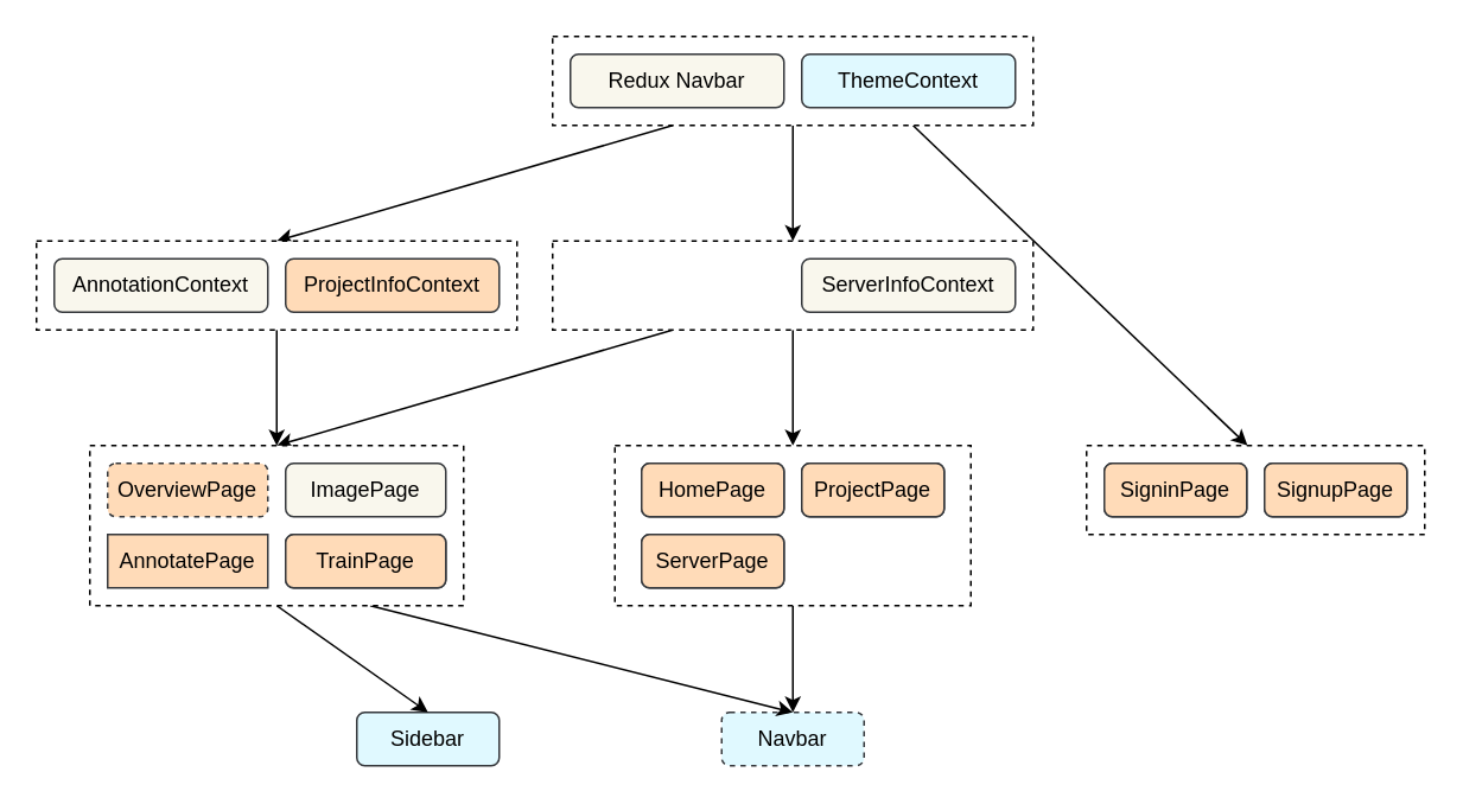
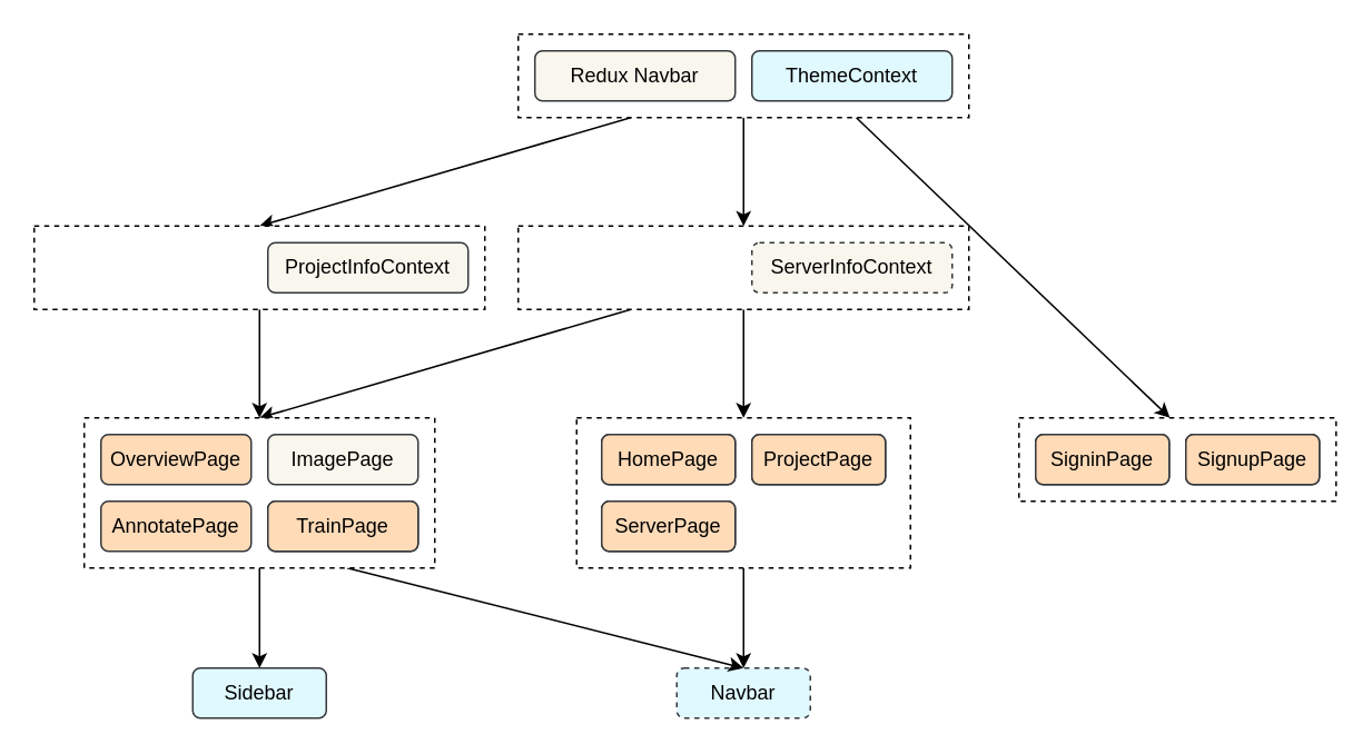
  <mxCell id="0" />
  <mxCell id="1" parent="0" />
  <mxCell id="2" value="" style="endArrow=classic;html=1;rounded=0;entryX=0.5;entryY=0;entryDx=0;entryDy=0;exitX=0.25;exitY=1;exitDx=0;exitDy=0;" edge="1" parent="1" source="35" target="42"><mxGeometry width="50" height="50" relative="1" as="geometry"><mxPoint x="380" y="70" as="sourcePoint" /><mxPoint x="195" y="310" as="targetPoint" /></mxGeometry></mxCell>
  <mxCell id="3" value="Navbar" style="rounded=1;whiteSpace=wrap;html=1;fillColor=#E0F9FF;strokeColor=#36393d;dashed=1;" parent="1" vertex="1"><mxGeometry x="405" y="400" width="80" height="30" as="geometry" /></mxCell>
- <mxCell id="4" value="Sidebar" style="rounded=1;whiteSpace=wrap;html=1;fillColor=#E0F9FF;strokeColor=#36393d;" parent="1" vertex="1"><mxGeometry x="200" y="400" width="80" height="30" as="geometry" /></mxCell>
+ <mxCell id="4" value="Sidebar" style="rounded=1;whiteSpace=wrap;html=1;fillColor=#E0F9FF;strokeColor=#36393d;" parent="1" vertex="1"><mxGeometry x="115" y="400" width="80" height="30" as="geometry" /></mxCell>
  <mxCell id="5" value="" style="endArrow=classic;html=1;rounded=0;entryX=0.5;entryY=0;entryDx=0;entryDy=0;exitX=0.5;exitY=1;exitDx=0;exitDy=0;" edge="1" parent="1" source="42" target="28"><mxGeometry width="50" height="50" relative="1" as="geometry"><mxPoint x="185" y="250" as="sourcePoint" /><mxPoint x="340" y="350" as="targetPoint" /></mxGeometry></mxCell>
  <mxCell id="6" value="" style="endArrow=classic;html=1;rounded=0;exitX=0.25;exitY=1;exitDx=0;exitDy=0;entryX=0.5;entryY=0;entryDx=0;entryDy=0;" edge="1" parent="1" source="39" target="28"><mxGeometry width="50" height="50" relative="1" as="geometry"><mxPoint x="195" y="270" as="sourcePoint" /><mxPoint x="370" y="280" as="targetPoint" /></mxGeometry></mxCell>
  <mxCell id="7" value="" style="endArrow=classic;html=1;rounded=0;exitX=0.5;exitY=1;exitDx=0;exitDy=0;" edge="1" parent="1" source="39" target="20"><mxGeometry width="50" height="50" relative="1" as="geometry"><mxPoint x="205" y="280" as="sourcePoint" /><mxPoint x="205" y="320" as="targetPoint" /></mxGeometry></mxCell>
  <mxCell id="8" value="" style="endArrow=classic;html=1;rounded=0;exitX=0.75;exitY=1;exitDx=0;exitDy=0;entryX=0.5;entryY=0;entryDx=0;entryDy=0;" edge="1" parent="1" source="28" target="3"><mxGeometry width="50" height="50" relative="1" as="geometry"><mxPoint x="215" y="290" as="sourcePoint" /><mxPoint x="215" y="330" as="targetPoint" /></mxGeometry></mxCell>
  <mxCell id="9" value="" style="endArrow=classic;html=1;rounded=0;entryX=0.5;entryY=0;entryDx=0;entryDy=0;entryPerimeter=0;exitX=0.5;exitY=1;exitDx=0;exitDy=0;" edge="1" parent="1" source="28" target="4"><mxGeometry width="50" height="50" relative="1" as="geometry"><mxPoint x="490" y="400" as="sourcePoint" /><mxPoint x="490" y="440" as="targetPoint" /></mxGeometry></mxCell>
  <mxCell id="10" value="" style="endArrow=classic;html=1;rounded=0;" edge="1" parent="1" source="20" target="3"><mxGeometry width="50" height="50" relative="1" as="geometry"><mxPoint x="500" y="380" as="sourcePoint" /><mxPoint x="230" y="440" as="targetPoint" /></mxGeometry></mxCell>
  <mxCell id="11" value="" style="endArrow=classic;html=1;rounded=0;entryX=0.5;entryY=0;entryDx=0;entryDy=0;exitX=0.5;exitY=1;exitDx=0;exitDy=0;" edge="1" parent="1" source="35" target="39"><mxGeometry width="50" height="50" relative="1" as="geometry"><mxPoint x="450" y="80" as="sourcePoint" /><mxPoint x="200" y="230" as="targetPoint" /></mxGeometry></mxCell>
  <mxCell id="12" value="" style="endArrow=classic;html=1;rounded=0;entryX=0.476;entryY=0;entryDx=0;entryDy=0;entryPerimeter=0;exitX=0.75;exitY=1;exitDx=0;exitDy=0;" edge="1" parent="1" source="35" target="14"><mxGeometry width="50" height="50" relative="1" as="geometry"><mxPoint x="530" y="180" as="sourcePoint" /><mxPoint x="670" y="200" as="targetPoint" /></mxGeometry></mxCell>
  <mxCell id="13" value="" style="group" vertex="1" connectable="0" parent="1"><mxGeometry x="610" y="250" width="190" height="50" as="geometry" /></mxCell>
  <mxCell id="14" value="" style="rounded=0;whiteSpace=wrap;html=1;dashed=1;" vertex="1" parent="13"><mxGeometry width="190" height="50" as="geometry" /></mxCell>
  <mxCell id="15" value="SigninPage" style="rounded=1;whiteSpace=wrap;html=1;fillColor=#FFE3C7;strokeColor=#36393d;" parent="13" vertex="1"><mxGeometry x="10" y="10" width="80" height="30" as="geometry" /></mxCell>
  <mxCell id="16" value="SignupPage" style="rounded=1;whiteSpace=wrap;html=1;fillColor=#FFE3C7;strokeColor=#36393d;" parent="13" vertex="1"><mxGeometry x="100" y="10" width="80" height="30" as="geometry" /></mxCell>
  <mxCell id="17" value="SignupPage" style="rounded=1;whiteSpace=wrap;html=1;fillColor=#FFDBB8;strokeColor=#36393d;" vertex="1" parent="13"><mxGeometry x="100" y="10" width="80" height="30" as="geometry" /></mxCell>
  <mxCell id="18" value="SigninPage" style="rounded=1;whiteSpace=wrap;html=1;fillColor=#FFDBB8;strokeColor=#36393d;" vertex="1" parent="13"><mxGeometry x="10" y="10" width="80" height="30" as="geometry" /></mxCell>
  <mxCell id="19" value="" style="group" vertex="1" connectable="0" parent="1"><mxGeometry x="345" y="250" width="200" height="90" as="geometry" /></mxCell>
  <mxCell id="20" value="" style="rounded=0;whiteSpace=wrap;html=1;dashed=1;" vertex="1" parent="19"><mxGeometry width="200" height="90" as="geometry" /></mxCell>
  <mxCell id="21" value="HomePage" style="rounded=1;whiteSpace=wrap;html=1;fillColor=#FFE3C7;strokeColor=#36393d;" parent="19" vertex="1"><mxGeometry x="15" y="10" width="80" height="30" as="geometry" /></mxCell>
  <mxCell id="22" value="ProjectPage" style="rounded=1;whiteSpace=wrap;html=1;fillColor=#FFE3C7;strokeColor=#36393d;" parent="19" vertex="1"><mxGeometry x="105" y="10" width="80" height="30" as="geometry" /></mxCell>
  <mxCell id="23" value="ServerPage" style="rounded=1;whiteSpace=wrap;html=1;fillColor=#FFE3C7;strokeColor=#36393d;" parent="19" vertex="1"><mxGeometry x="15" y="50" width="80" height="30" as="geometry" /></mxCell>
  <mxCell id="24" value="ProjectPage" style="rounded=1;whiteSpace=wrap;html=1;fillColor=#FFDBB8;strokeColor=#36393d;" vertex="1" parent="19"><mxGeometry x="105" y="10" width="80" height="30" as="geometry" /></mxCell>
  <mxCell id="25" value="HomePage" style="rounded=1;whiteSpace=wrap;html=1;fillColor=#FFDBB8;strokeColor=#36393d;" vertex="1" parent="19"><mxGeometry x="15" y="10" width="80" height="30" as="geometry" /></mxCell>
  <mxCell id="26" value="ServerPage" style="rounded=1;whiteSpace=wrap;html=1;fillColor=#FFDBB8;strokeColor=#36393d;" vertex="1" parent="19"><mxGeometry x="15" y="50" width="80" height="30" as="geometry" /></mxCell>
  <mxCell id="27" value="" style="group" vertex="1" connectable="0" parent="1"><mxGeometry x="50" y="250" width="210" height="90" as="geometry" /></mxCell>
  <mxCell id="28" value="" style="rounded=0;whiteSpace=wrap;html=1;dashed=1;" vertex="1" parent="27"><mxGeometry width="210" height="90" as="geometry" /></mxCell>
  <mxCell id="29" value="ImagePage" style="rounded=1;whiteSpace=wrap;html=1;fillColor=#f9f7ed;strokeColor=#36393d;" parent="27" vertex="1"><mxGeometry x="110" y="10" width="90" height="30" as="geometry" /></mxCell>
- <mxCell id="30" value="AnnotatePage" style="whiteSpace=wrap;html=1;fillColor=#FFDBB8;strokeColor=#36393d;rounded=0;" parent="27" vertex="1"><mxGeometry x="10" y="50" width="90" height="30" as="geometry" /></mxCell>
- <mxCell id="31" value="OverviewPage" style="rounded=1;whiteSpace=wrap;html=1;fillColor=#FFDBB8;strokeColor=#36393d;dashed=1;" parent="27" vertex="1"><mxGeometry x="10" y="10" width="90" height="30" as="geometry" /></mxCell>
+ <mxCell id="30" value="AnnotatePage" style="rounded=1;whiteSpace=wrap;html=1;fillColor=#FFDBB8;strokeColor=#36393d;" parent="27" vertex="1"><mxGeometry x="10" y="50" width="90" height="30" as="geometry" /></mxCell>
+ <mxCell id="31" value="OverviewPage" style="rounded=1;whiteSpace=wrap;html=1;fillColor=#FFDBB8;strokeColor=#36393d;" parent="27" vertex="1"><mxGeometry x="10" y="10" width="90" height="30" as="geometry" /></mxCell>
  <mxCell id="32" value="TrainPage" style="rounded=1;whiteSpace=wrap;html=1;fillColor=#FFE3C7;strokeColor=#36393d;" parent="27" vertex="1"><mxGeometry x="110" y="50" width="90" height="30" as="geometry" /></mxCell>
  <mxCell id="33" value="TrainPage" style="rounded=1;whiteSpace=wrap;html=1;fillColor=#FFDBB8;strokeColor=#36393d;" vertex="1" parent="27"><mxGeometry x="110" y="50" width="90" height="30" as="geometry" /></mxCell>
  <mxCell id="34" value="" style="group" vertex="1" connectable="0" parent="1"><mxGeometry x="310" y="20" width="270" height="50" as="geometry" /></mxCell>
  <mxCell id="35" value="" style="rounded=0;whiteSpace=wrap;html=1;dashed=1;" vertex="1" parent="34"><mxGeometry width="270" height="50" as="geometry" /></mxCell>
  <mxCell id="36" value="ThemeContext" style="rounded=1;whiteSpace=wrap;html=1;fillColor=#e0f9ff;strokeColor=#36393d;" parent="34" vertex="1"><mxGeometry x="140" y="10" width="120" height="30" as="geometry" /></mxCell>
  <mxCell id="37" value="Redux Navbar" style="rounded=1;whiteSpace=wrap;html=1;fillColor=#f9f7ed;strokeColor=#36393d;" vertex="1" parent="34"><mxGeometry x="10" y="10" width="120" height="30" as="geometry" /></mxCell>
  <mxCell id="38" value="" style="group" vertex="1" connectable="0" parent="1"><mxGeometry x="310" y="135" width="270" height="50" as="geometry" /></mxCell>
  <mxCell id="39" value="" style="rounded=0;whiteSpace=wrap;html=1;dashed=1;" parent="38" vertex="1"><mxGeometry width="270" height="50" as="geometry" /></mxCell>
- <mxCell id="40" value="ServerInfoContext" style="rounded=1;whiteSpace=wrap;html=1;fillColor=#f9f7ed;strokeColor=#36393d;" parent="38" vertex="1"><mxGeometry x="140" y="10" width="120" height="30" as="geometry" /></mxCell>
+ <mxCell id="40" value="ServerInfoContext" style="rounded=1;whiteSpace=wrap;html=1;fillColor=#f9f7ed;strokeColor=#36393d;dashed=1;" parent="38" vertex="1"><mxGeometry x="140" y="10" width="120" height="30" as="geometry" /></mxCell>
  <mxCell id="41" value="" style="group" vertex="1" connectable="0" parent="1"><mxGeometry x="20" y="135" width="270" height="50" as="geometry" /></mxCell>
  <mxCell id="42" value="" style="rounded=0;whiteSpace=wrap;html=1;dashed=1;" vertex="1" parent="41"><mxGeometry width="270" height="50" as="geometry" /></mxCell>
- <mxCell id="43" value="AnnotationContext" style="rounded=1;whiteSpace=wrap;html=1;fillColor=#f9f7ed;strokeColor=#36393d;" parent="41" vertex="1"><mxGeometry x="10" y="10" width="120" height="30" as="geometry" /></mxCell>
- <mxCell id="44" value="ProjectInfoContext" style="rounded=1;whiteSpace=wrap;html=1;fillColor=#ffdbb8;strokeColor=#36393d;" parent="41" vertex="1"><mxGeometry x="140" y="10" width="120" height="30" as="geometry" /></mxCell>
+ <mxCell id="44" value="ProjectInfoContext" style="rounded=1;whiteSpace=wrap;html=1;fillColor=#f9f7ed;strokeColor=#36393d;" parent="41" vertex="1"><mxGeometry x="140" y="10" width="120" height="30" as="geometry" /></mxCell>
